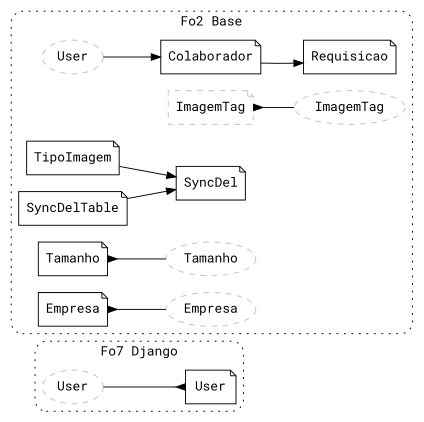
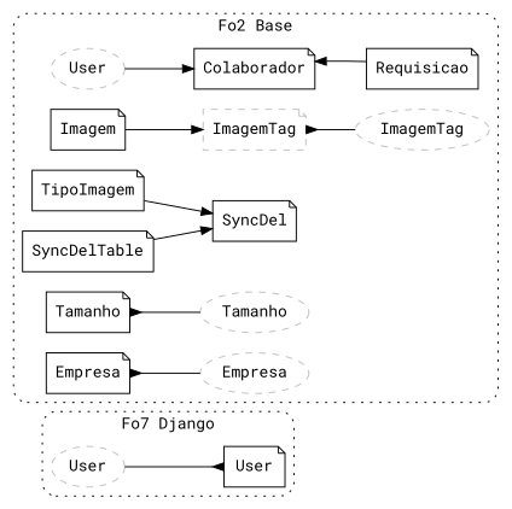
  digraph {
    fontname="Roboto Mono"
    rankdir=LR
    node [fontname="Roboto Mono" shape=note]
    edge [fontname="Roboto Mono"]
    n1 [color=gray label=User shape=oval style=dashed]
    User
    n3 [color=gray label=User shape=oval style=dashed]
    ImagemTag [color=gray style=dashed]
    n5 [color=gray label=ImagemTag shape=oval style=dashed]
    n6 [color=gray label=Tamanho shape=oval style=dashed]
    n7 [color=gray label=Empresa shape=oval style=dashed]
    Colaborador
    Requisicao
    TipoImagem
+   Imagem
    Tamanho
    Empresa
    SyncDelTable
    SyncDel
    subgraph sub_1 {
      compound=true
      label="Models\n(models.dot)"
      labelloc=t
      rankdir=RL
      sortv=1
      subgraph cluster_2 {
        compound=true
        label="Fo7 Django"
        labelloc=t
        rankdir=RL
        sortv=1
        style="dotted, rounded"
        User
        subgraph sub_3 {
          compound=true
          label="Fo2 Django"
          labelloc=t
          rankdir=RL
          sortv=1
          style="dotted, rounded"
          n1
        }
      }
    }
    subgraph sub_4 {
      compound=true
      label="Models\n(models.dot)"
      labelloc=t
      sortv=2
      subgraph cluster_5 {
        compound=true
        label="Fo2 Base"
        labelloc=t
        sortv=2
        style="dotted, rounded"
        Colaborador
        Requisicao
        TipoImagem
+       Imagem
        Tamanho
        Empresa
        SyncDelTable
        SyncDel
        subgraph sub_6 {
          compound=true
          label="Fo2 Base"
          labelloc=t
          sortv=2
          style="dotted, rounded"
          n3
        }
        subgraph sub_7 {
          compound=true
          label="Fo2 Base"
          labelloc=t
          sortv=2
          style="dotted, rounded"
          ImagemTag
        }
        subgraph sub_8 {
          compound=true
          label="Fo2 Base"
          labelloc=t
          sortv=2
          style="dotted, rounded"
          n5
        }
        subgraph sub_9 {
          compound=true
          label="Fo2 Base"
          labelloc=t
          sortv=2
          style="dotted, rounded"
          n6
        }
        subgraph sub_10 {
          compound=true
          label="Fo2 Base"
          labelloc=t
          sortv=2
          style="dotted, rounded"
          n7
        }
      }
    }
    n1 -> User [arrowhead=inv]
    n3 -> Colaborador
    ImagemTag -> n5 [arrowtail=inv dir=back]
-   Colaborador -> Requisicao
+   Requisicao -> Colaborador
    TipoImagem -> SyncDel
+   Imagem -> ImagemTag
    Tamanho -> n6 [arrowtail=inv dir=back]
    Empresa -> n7 [arrowtail=inv dir=back]
    SyncDelTable -> SyncDel
  }
